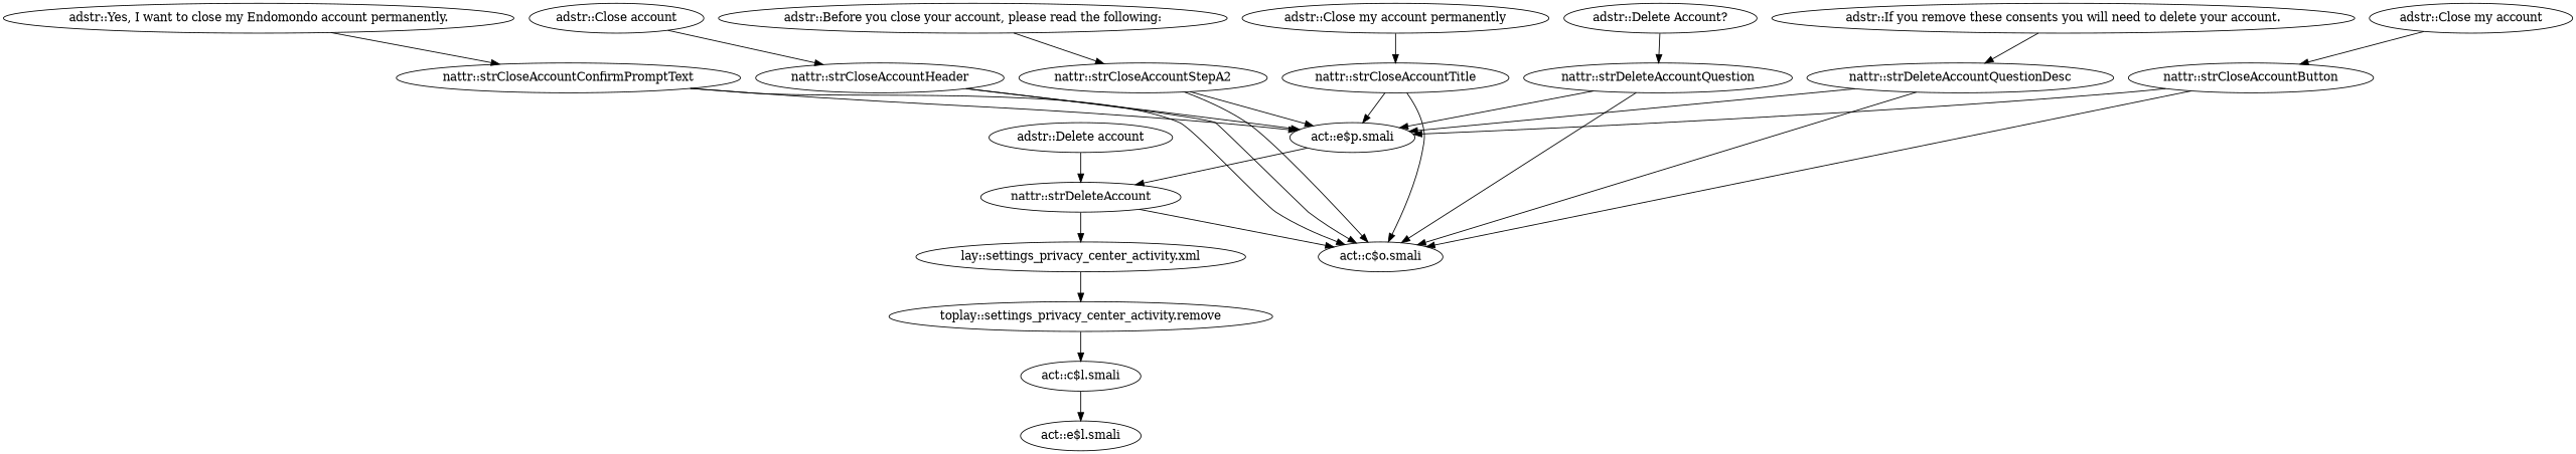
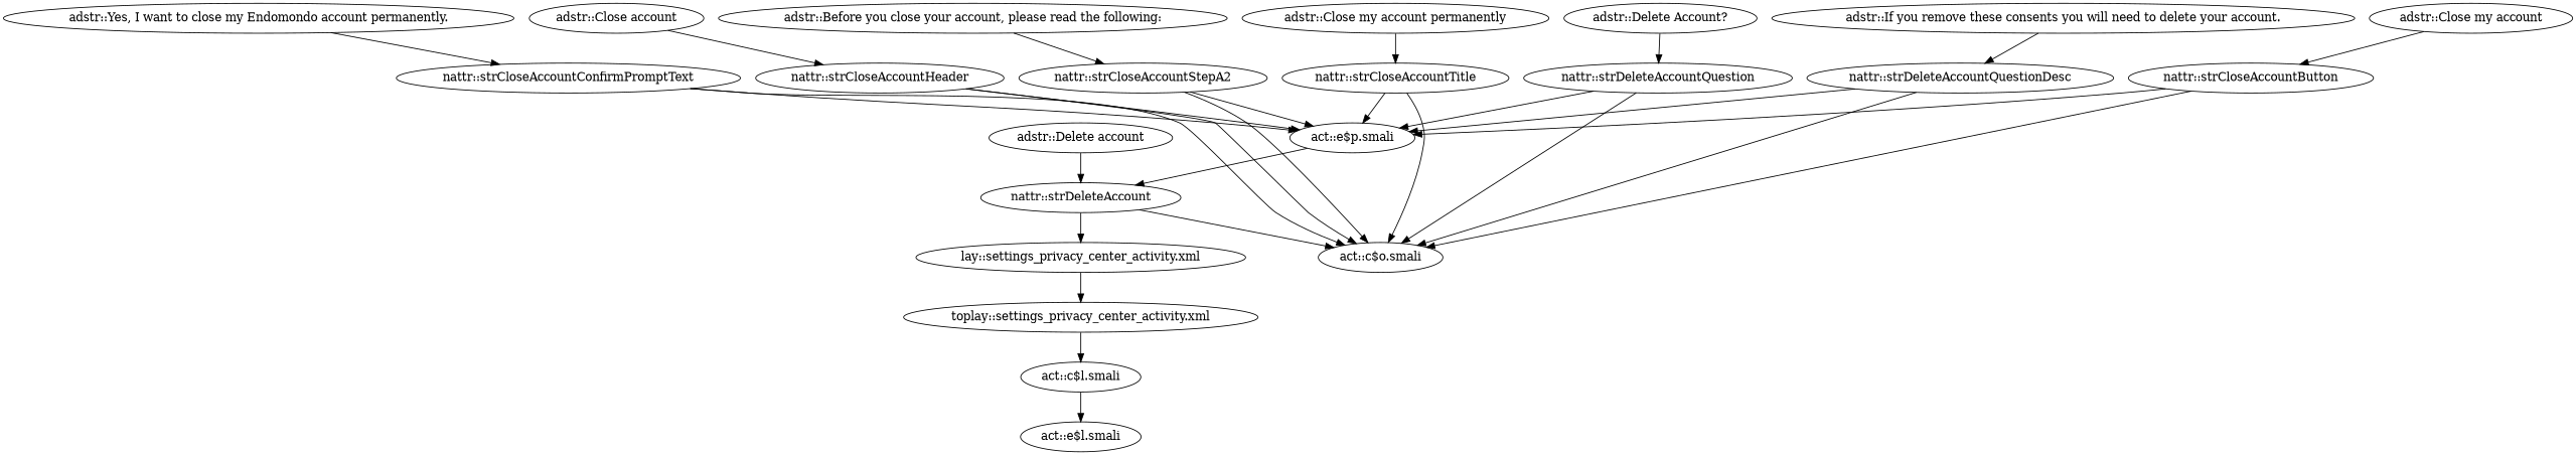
  digraph {
    "adstr::Delete account"
    "nattr::strDeleteAccount"
    "lay::settings_privacy_center_activity.xml"
    "act::c$o.smali"
-   "toplay::settings_privacy_center_activity.xml" [label="toplay::settings_privacy_center_activity.remove"]
+   "toplay::settings_privacy_center_activity.xml"
    "act::e$p.smali"
    "adstr::Delete Account?"
    "nattr::strDeleteAccountQuestion"
    "adstr::If you remove these consents you will need to delete your account."
    "nattr::strDeleteAccountQuestionDesc"
    "adstr::Close my account"
    "nattr::strCloseAccountButton"
    "adstr::Yes, I want to close my Endomondo account permanently."
    "nattr::strCloseAccountConfirmPromptText"
    "adstr::Close account"
    "nattr::strCloseAccountHeader"
    "adstr::Before you close your account, please read the following:"
    "nattr::strCloseAccountStepA2"
    "adstr::Close my account permanently"
    "nattr::strCloseAccountTitle"
    "act::c$l.smali"
    "act::e$l.smali"
    "adstr::Delete account" -> "nattr::strDeleteAccount"
    "nattr::strDeleteAccount" -> "lay::settings_privacy_center_activity.xml"
    "nattr::strDeleteAccount" -> "act::c$o.smali"
    "lay::settings_privacy_center_activity.xml" -> "toplay::settings_privacy_center_activity.xml"
    "toplay::settings_privacy_center_activity.xml" -> "act::c$l.smali"
    "act::e$p.smali" -> "nattr::strDeleteAccount"
    "adstr::Delete Account?" -> "nattr::strDeleteAccountQuestion"
    "nattr::strDeleteAccountQuestion" -> "act::c$o.smali"
    "nattr::strDeleteAccountQuestion" -> "act::e$p.smali"
    "adstr::If you remove these consents you will need to delete your account." -> "nattr::strDeleteAccountQuestionDesc"
    "nattr::strDeleteAccountQuestionDesc" -> "act::c$o.smali"
    "nattr::strDeleteAccountQuestionDesc" -> "act::e$p.smali"
    "adstr::Close my account" -> "nattr::strCloseAccountButton"
    "nattr::strCloseAccountButton" -> "act::c$o.smali"
    "nattr::strCloseAccountButton" -> "act::e$p.smali"
    "adstr::Yes, I want to close my Endomondo account permanently." -> "nattr::strCloseAccountConfirmPromptText"
    "nattr::strCloseAccountConfirmPromptText" -> "act::c$o.smali"
    "nattr::strCloseAccountConfirmPromptText" -> "act::e$p.smali"
    "adstr::Close account" -> "nattr::strCloseAccountHeader"
    "nattr::strCloseAccountHeader" -> "act::c$o.smali"
    "nattr::strCloseAccountHeader" -> "act::e$p.smali"
    "adstr::Before you close your account, please read the following:" -> "nattr::strCloseAccountStepA2"
    "nattr::strCloseAccountStepA2" -> "act::c$o.smali"
    "nattr::strCloseAccountStepA2" -> "act::e$p.smali"
    "adstr::Close my account permanently" -> "nattr::strCloseAccountTitle"
    "nattr::strCloseAccountTitle" -> "act::c$o.smali"
    "nattr::strCloseAccountTitle" -> "act::e$p.smali"
    "act::c$l.smali" -> "act::e$l.smali"
  }
